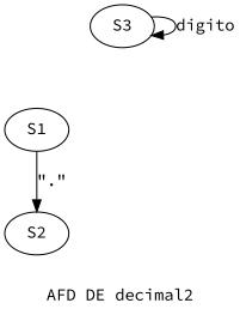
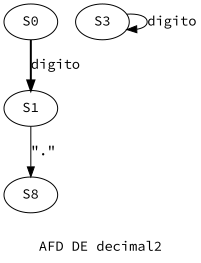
  digraph {
    fontname="Source Code Pro"
    label="AFD DE decimal2"
    node [fontname="Source Code Pro"]
    edge [fontname="Source Code Pro" style=solid]
+   S0
    S1
-   S2
+   S2 [label=S8]
    S3
+   S0 -> S1 [label=digito style=bold]
    S1 -> S2 [label="\".\""]
    S3 -> S3 [label=digito]
  }
